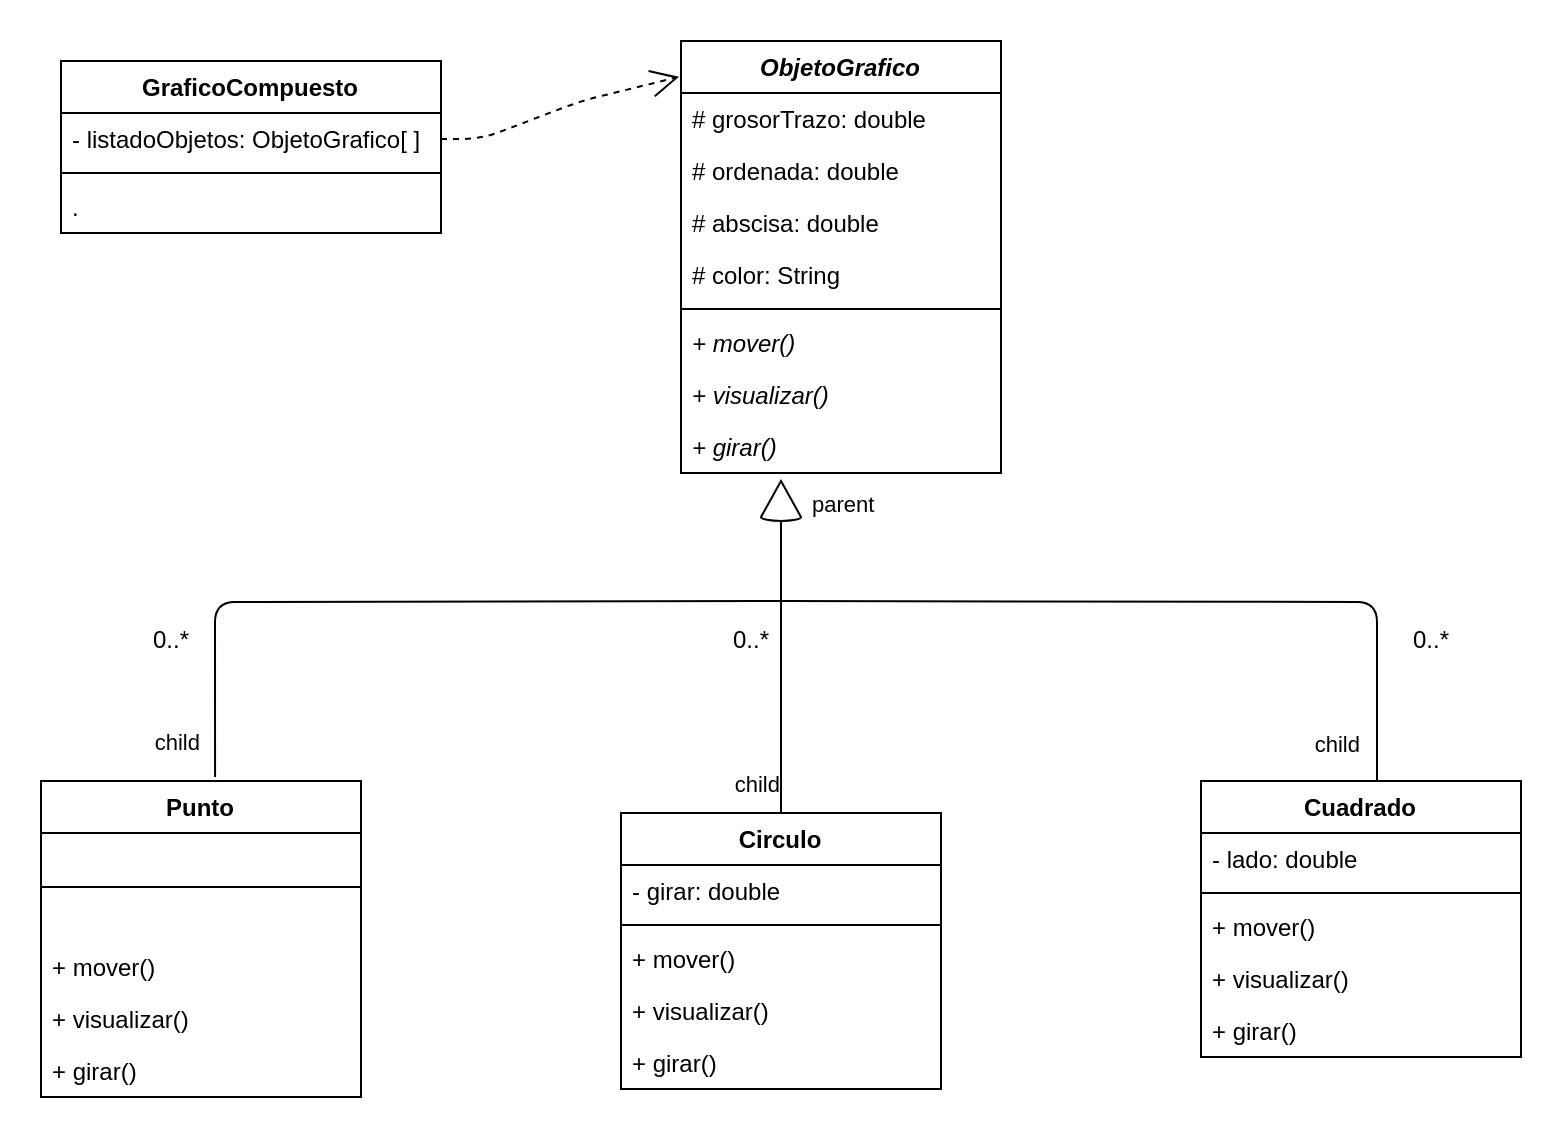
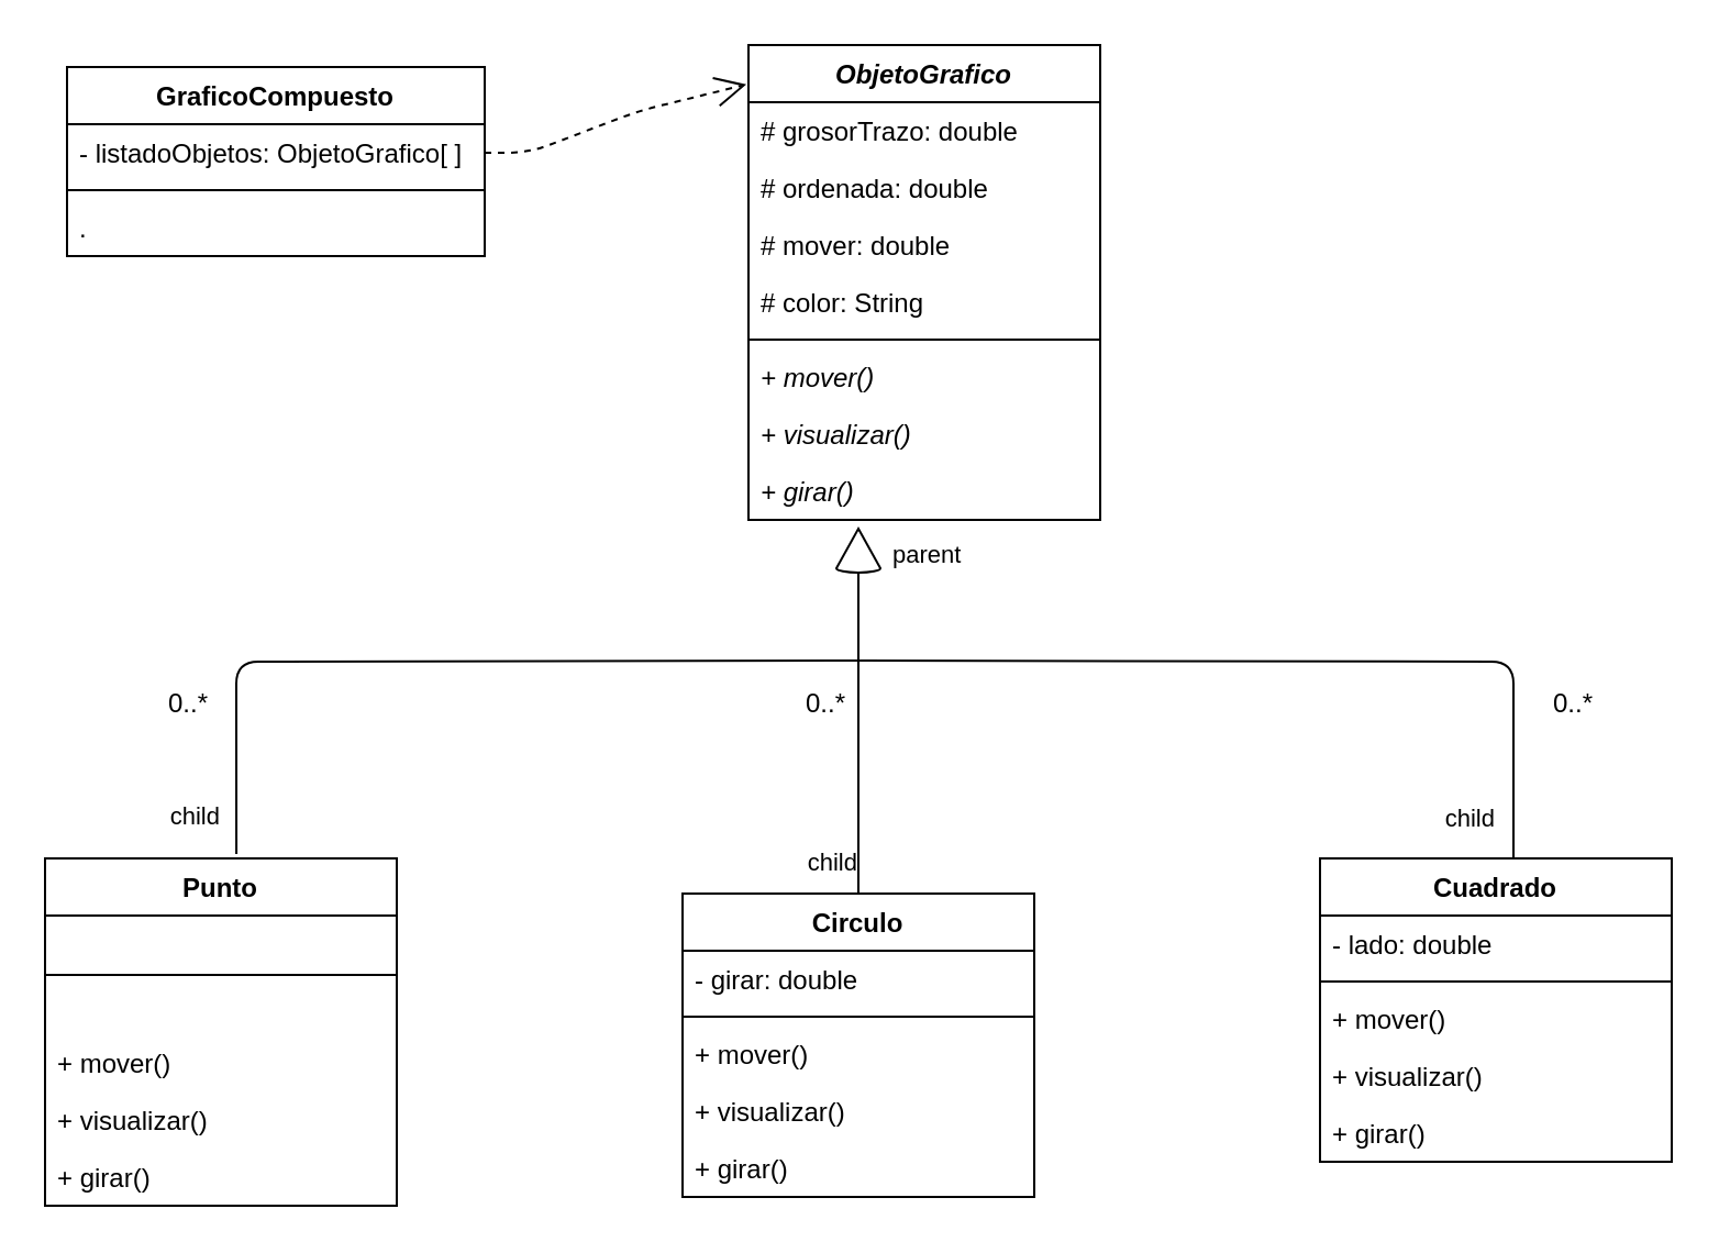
  <mxCell id="0" />
  <mxCell id="1" parent="0" />
  <mxCell id="2" value="ObjetoGrafico" style="swimlane;fontStyle=3;align=center;verticalAlign=top;childLayout=stackLayout;horizontal=1;startSize=26;horizontalStack=0;resizeParent=1;resizeParentMax=0;resizeLast=0;collapsible=1;marginBottom=0;" parent="1" vertex="1"><mxGeometry x="340" y="20" width="160" height="216" as="geometry" /></mxCell>
  <mxCell id="3" value="# grosorTrazo: double" style="text;strokeColor=none;fillColor=none;align=left;verticalAlign=top;spacingLeft=4;spacingRight=4;overflow=hidden;rotatable=0;points=[[0,0.5],[1,0.5]];portConstraint=eastwest;" parent="2" vertex="1"><mxGeometry y="26" width="160" height="26" as="geometry" /></mxCell>
  <mxCell id="4" value="# ordenada: double" style="text;strokeColor=none;fillColor=none;align=left;verticalAlign=top;spacingLeft=4;spacingRight=4;overflow=hidden;rotatable=0;points=[[0,0.5],[1,0.5]];portConstraint=eastwest;" parent="2" vertex="1"><mxGeometry y="52" width="160" height="26" as="geometry" /></mxCell>
- <mxCell id="5" value="# abscisa: double" style="text;strokeColor=none;fillColor=none;align=left;verticalAlign=top;spacingLeft=4;spacingRight=4;overflow=hidden;rotatable=0;points=[[0,0.5],[1,0.5]];portConstraint=eastwest;" parent="2" vertex="1"><mxGeometry y="78" width="160" height="26" as="geometry" /></mxCell>
+ <mxCell id="5" value="# mover: double" style="text;strokeColor=none;fillColor=none;align=left;verticalAlign=top;spacingLeft=4;spacingRight=4;overflow=hidden;rotatable=0;points=[[0,0.5],[1,0.5]];portConstraint=eastwest;" parent="2" vertex="1"><mxGeometry y="78" width="160" height="26" as="geometry" /></mxCell>
  <mxCell id="6" value="# color: String" style="text;strokeColor=none;fillColor=none;align=left;verticalAlign=top;spacingLeft=4;spacingRight=4;overflow=hidden;rotatable=0;points=[[0,0.5],[1,0.5]];portConstraint=eastwest;" parent="2" vertex="1"><mxGeometry y="104" width="160" height="26" as="geometry" /></mxCell>
  <mxCell id="7" value="" style="line;strokeWidth=1;fillColor=none;align=left;verticalAlign=middle;spacingTop=-1;spacingLeft=3;spacingRight=3;rotatable=0;labelPosition=right;points=[];portConstraint=eastwest;" parent="2" vertex="1"><mxGeometry y="130" width="160" height="8" as="geometry" /></mxCell>
  <mxCell id="8" value="+ mover()" style="text;strokeColor=none;fillColor=none;align=left;verticalAlign=top;spacingLeft=4;spacingRight=4;overflow=hidden;rotatable=0;points=[[0,0.5],[1,0.5]];portConstraint=eastwest;fontStyle=2" parent="2" vertex="1"><mxGeometry y="138" width="160" height="26" as="geometry" /></mxCell>
  <mxCell id="9" value="+ visualizar()" style="text;strokeColor=none;fillColor=none;align=left;verticalAlign=top;spacingLeft=4;spacingRight=4;overflow=hidden;rotatable=0;points=[[0,0.5],[1,0.5]];portConstraint=eastwest;fontStyle=2" parent="2" vertex="1"><mxGeometry y="164" width="160" height="26" as="geometry" /></mxCell>
  <mxCell id="10" value="+ girar()" style="text;strokeColor=none;fillColor=none;align=left;verticalAlign=top;spacingLeft=4;spacingRight=4;overflow=hidden;rotatable=0;points=[[0,0.5],[1,0.5]];portConstraint=eastwest;fontStyle=2" parent="2" vertex="1"><mxGeometry y="190" width="160" height="26" as="geometry" /></mxCell>
  <mxCell id="11" value="Punto" style="swimlane;fontStyle=1;align=center;verticalAlign=top;childLayout=stackLayout;horizontal=1;startSize=26;horizontalStack=0;resizeParent=1;resizeParentMax=0;resizeLast=0;collapsible=1;marginBottom=0;" parent="1" vertex="1"><mxGeometry x="20" y="390" width="160" height="158" as="geometry" /></mxCell>
  <mxCell id="12" value="" style="line;strokeWidth=1;fillColor=none;align=left;verticalAlign=middle;spacingTop=-1;spacingLeft=3;spacingRight=3;rotatable=0;labelPosition=right;points=[];portConstraint=eastwest;" parent="11" vertex="1"><mxGeometry y="26" width="160" height="54" as="geometry" /></mxCell>
  <mxCell id="13" value="+ mover()" style="text;strokeColor=none;fillColor=none;align=left;verticalAlign=top;spacingLeft=4;spacingRight=4;overflow=hidden;rotatable=0;points=[[0,0.5],[1,0.5]];portConstraint=eastwest;" parent="11" vertex="1"><mxGeometry y="80" width="160" height="26" as="geometry" /></mxCell>
  <mxCell id="14" value="+ visualizar()" style="text;strokeColor=none;fillColor=none;align=left;verticalAlign=top;spacingLeft=4;spacingRight=4;overflow=hidden;rotatable=0;points=[[0,0.5],[1,0.5]];portConstraint=eastwest;" parent="11" vertex="1"><mxGeometry y="106" width="160" height="26" as="geometry" /></mxCell>
  <mxCell id="15" value="+ girar()" style="text;strokeColor=none;fillColor=none;align=left;verticalAlign=top;spacingLeft=4;spacingRight=4;overflow=hidden;rotatable=0;points=[[0,0.5],[1,0.5]];portConstraint=eastwest;" parent="11" vertex="1"><mxGeometry y="132" width="160" height="26" as="geometry" /></mxCell>
  <mxCell id="16" value="Circulo" style="swimlane;fontStyle=1;align=center;verticalAlign=top;childLayout=stackLayout;horizontal=1;startSize=26;horizontalStack=0;resizeParent=1;resizeParentMax=0;resizeLast=0;collapsible=1;marginBottom=0;" parent="1" vertex="1"><mxGeometry x="310" y="406" width="160" height="138" as="geometry" /></mxCell>
  <mxCell id="17" value="- girar: double" style="text;strokeColor=none;fillColor=none;align=left;verticalAlign=top;spacingLeft=4;spacingRight=4;overflow=hidden;rotatable=0;points=[[0,0.5],[1,0.5]];portConstraint=eastwest;" parent="16" vertex="1"><mxGeometry y="26" width="160" height="26" as="geometry" /></mxCell>
  <mxCell id="18" value="" style="line;strokeWidth=1;fillColor=none;align=left;verticalAlign=middle;spacingTop=-1;spacingLeft=3;spacingRight=3;rotatable=0;labelPosition=right;points=[];portConstraint=eastwest;" parent="16" vertex="1"><mxGeometry y="52" width="160" height="8" as="geometry" /></mxCell>
  <mxCell id="19" value="+ mover()" style="text;strokeColor=none;fillColor=none;align=left;verticalAlign=top;spacingLeft=4;spacingRight=4;overflow=hidden;rotatable=0;points=[[0,0.5],[1,0.5]];portConstraint=eastwest;" parent="16" vertex="1"><mxGeometry y="60" width="160" height="26" as="geometry" /></mxCell>
  <mxCell id="20" value="+ visualizar()" style="text;strokeColor=none;fillColor=none;align=left;verticalAlign=top;spacingLeft=4;spacingRight=4;overflow=hidden;rotatable=0;points=[[0,0.5],[1,0.5]];portConstraint=eastwest;" parent="16" vertex="1"><mxGeometry y="86" width="160" height="26" as="geometry" /></mxCell>
  <mxCell id="21" value="+ girar()" style="text;strokeColor=none;fillColor=none;align=left;verticalAlign=top;spacingLeft=4;spacingRight=4;overflow=hidden;rotatable=0;points=[[0,0.5],[1,0.5]];portConstraint=eastwest;" parent="16" vertex="1"><mxGeometry y="112" width="160" height="26" as="geometry" /></mxCell>
  <mxCell id="22" value="Cuadrado" style="swimlane;fontStyle=1;align=center;verticalAlign=top;childLayout=stackLayout;horizontal=1;startSize=26;horizontalStack=0;resizeParent=1;resizeParentMax=0;resizeLast=0;collapsible=1;marginBottom=0;" parent="1" vertex="1"><mxGeometry x="600" y="390" width="160" height="138" as="geometry" /></mxCell>
  <mxCell id="23" value="- lado: double" style="text;strokeColor=none;fillColor=none;align=left;verticalAlign=top;spacingLeft=4;spacingRight=4;overflow=hidden;rotatable=0;points=[[0,0.5],[1,0.5]];portConstraint=eastwest;" parent="22" vertex="1"><mxGeometry y="26" width="160" height="26" as="geometry" /></mxCell>
  <mxCell id="24" value="" style="line;strokeWidth=1;fillColor=none;align=left;verticalAlign=middle;spacingTop=-1;spacingLeft=3;spacingRight=3;rotatable=0;labelPosition=right;points=[];portConstraint=eastwest;" parent="22" vertex="1"><mxGeometry y="52" width="160" height="8" as="geometry" /></mxCell>
  <mxCell id="25" value="+ mover()" style="text;strokeColor=none;fillColor=none;align=left;verticalAlign=top;spacingLeft=4;spacingRight=4;overflow=hidden;rotatable=0;points=[[0,0.5],[1,0.5]];portConstraint=eastwest;" parent="22" vertex="1"><mxGeometry y="60" width="160" height="26" as="geometry" /></mxCell>
  <mxCell id="26" value="+ visualizar()" style="text;strokeColor=none;fillColor=none;align=left;verticalAlign=top;spacingLeft=4;spacingRight=4;overflow=hidden;rotatable=0;points=[[0,0.5],[1,0.5]];portConstraint=eastwest;" parent="22" vertex="1"><mxGeometry y="86" width="160" height="26" as="geometry" /></mxCell>
  <mxCell id="27" value="+ girar()" style="text;strokeColor=none;fillColor=none;align=left;verticalAlign=top;spacingLeft=4;spacingRight=4;overflow=hidden;rotatable=0;points=[[0,0.5],[1,0.5]];portConstraint=eastwest;" parent="22" vertex="1"><mxGeometry y="112" width="160" height="26" as="geometry" /></mxCell>
  <mxCell id="28" value="" style="verticalLabelPosition=bottom;verticalAlign=top;html=1;shape=mxgraph.basic.cone2;dx=0.5;dy=0.9;" parent="1" vertex="1"><mxGeometry x="380" y="240" width="20" height="20" as="geometry" /></mxCell>
  <mxCell id="29" value="" style="endArrow=none;html=1;edgeStyle=orthogonalEdgeStyle;entryX=0.5;entryY=0;entryDx=0;entryDy=0;exitX=0;exitY=0;exitDx=10;exitDy=20;exitPerimeter=0;" parent="1" source="28" target="16" edge="1"><mxGeometry relative="1" as="geometry"><mxPoint x="330" y="330" as="sourcePoint" /><mxPoint x="490" y="330" as="targetPoint" /></mxGeometry></mxCell>
  <mxCell id="30" value="parent" style="edgeLabel;resizable=0;html=1;align=left;verticalAlign=bottom;" parent="29" connectable="0" vertex="1"><mxGeometry x="-1" relative="1" as="geometry"><mxPoint x="14" as="offset" /></mxGeometry></mxCell>
  <mxCell id="31" value="child" style="edgeLabel;resizable=0;html=1;align=right;verticalAlign=bottom;" parent="29" connectable="0" vertex="1"><mxGeometry x="1" relative="1" as="geometry"><mxPoint y="-6" as="offset" /></mxGeometry></mxCell>
  <mxCell id="32" value="" style="endArrow=none;html=1;edgeStyle=orthogonalEdgeStyle;entryX=0.544;entryY=-0.013;entryDx=0;entryDy=0;entryPerimeter=0;" parent="1" target="11" edge="1"><mxGeometry relative="1" as="geometry"><mxPoint x="390" y="300" as="sourcePoint" /><mxPoint x="490" y="330" as="targetPoint" /></mxGeometry></mxCell>
  <mxCell id="33" value="child" style="edgeLabel;resizable=0;html=1;align=right;verticalAlign=bottom;" parent="32" connectable="0" vertex="1"><mxGeometry x="1" relative="1" as="geometry"><mxPoint x="-7.04" y="-8" as="offset" /></mxGeometry></mxCell>
  <mxCell id="34" value="" style="endArrow=none;html=1;edgeStyle=orthogonalEdgeStyle;entryX=0.55;entryY=0;entryDx=0;entryDy=0;entryPerimeter=0;" parent="1" target="22" edge="1"><mxGeometry relative="1" as="geometry"><mxPoint x="390" y="300" as="sourcePoint" /><mxPoint x="490" y="330" as="targetPoint" /></mxGeometry></mxCell>
  <mxCell id="35" value="child" style="edgeLabel;resizable=0;html=1;align=right;verticalAlign=bottom;" parent="34" connectable="0" vertex="1"><mxGeometry x="1" relative="1" as="geometry"><mxPoint x="-8" y="-10" as="offset" /></mxGeometry></mxCell>
  <mxCell id="36" value="GraficoCompuesto" style="swimlane;fontStyle=1;align=center;verticalAlign=top;childLayout=stackLayout;horizontal=1;startSize=26;horizontalStack=0;resizeParent=1;resizeParentMax=0;resizeLast=0;collapsible=1;marginBottom=0;" parent="1" vertex="1"><mxGeometry x="30" y="30" width="190" height="86" as="geometry" /></mxCell>
  <mxCell id="37" value="- listadoObjetos: ObjetoGrafico[ ]" style="text;strokeColor=none;fillColor=none;align=left;verticalAlign=top;spacingLeft=4;spacingRight=4;overflow=hidden;rotatable=0;points=[[0,0.5],[1,0.5]];portConstraint=eastwest;" parent="36" vertex="1"><mxGeometry y="26" width="190" height="26" as="geometry" /></mxCell>
  <mxCell id="38" value="" style="line;strokeWidth=1;fillColor=none;align=left;verticalAlign=middle;spacingTop=-1;spacingLeft=3;spacingRight=3;rotatable=0;labelPosition=right;points=[];portConstraint=eastwest;" parent="36" vertex="1"><mxGeometry y="52" width="190" height="8" as="geometry" /></mxCell>
  <mxCell id="39" value="." style="text;strokeColor=none;fillColor=none;align=left;verticalAlign=top;spacingLeft=4;spacingRight=4;overflow=hidden;rotatable=0;points=[[0,0.5],[1,0.5]];portConstraint=eastwest;" parent="36" vertex="1"><mxGeometry y="60" width="190" height="26" as="geometry" /></mxCell>
  <mxCell id="40" value="" style="endArrow=open;endFill=1;endSize=12;html=1;entryX=-0.006;entryY=0.083;entryDx=0;entryDy=0;fillColor=none;exitX=1;exitY=0.5;exitDx=0;exitDy=0;entryPerimeter=0;dashed=1;" parent="1" source="37" target="2" edge="1"><mxGeometry width="160" relative="1" as="geometry"><mxPoint x="220" y="90" as="sourcePoint" /><mxPoint x="310" y="90" as="targetPoint" /><Array as="points"><mxPoint x="240" y="69" /><mxPoint x="290" y="50" /></Array></mxGeometry></mxCell>
  <mxCell id="41" value="0..*" style="text;html=1;align=center;verticalAlign=middle;resizable=0;points=[];autosize=1;" parent="1" vertex="1"><mxGeometry x="70" y="310" width="30" height="20" as="geometry" /></mxCell>
  <mxCell id="42" value="0..*" style="text;html=1;align=center;verticalAlign=middle;resizable=0;points=[];autosize=1;" parent="1" vertex="1"><mxGeometry x="360" y="310" width="30" height="20" as="geometry" /></mxCell>
  <mxCell id="43" value="0..*" style="text;html=1;align=center;verticalAlign=middle;resizable=0;points=[];autosize=1;" parent="1" vertex="1"><mxGeometry x="700" y="310" width="30" height="20" as="geometry" /></mxCell>
